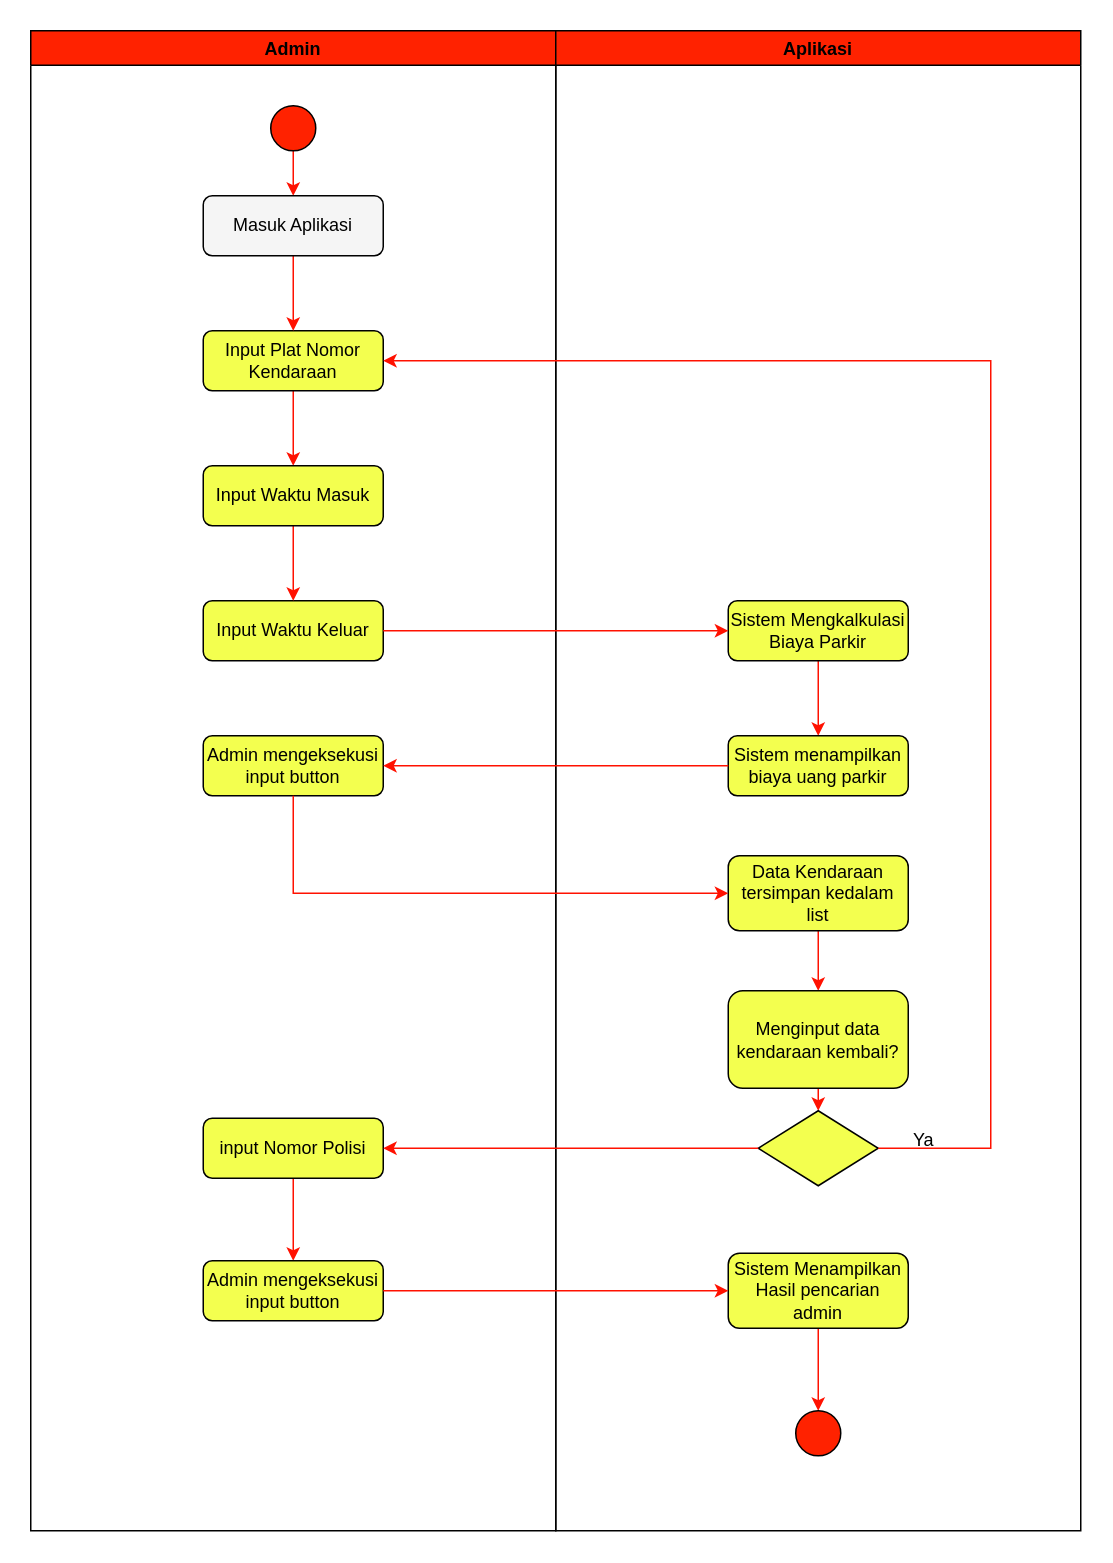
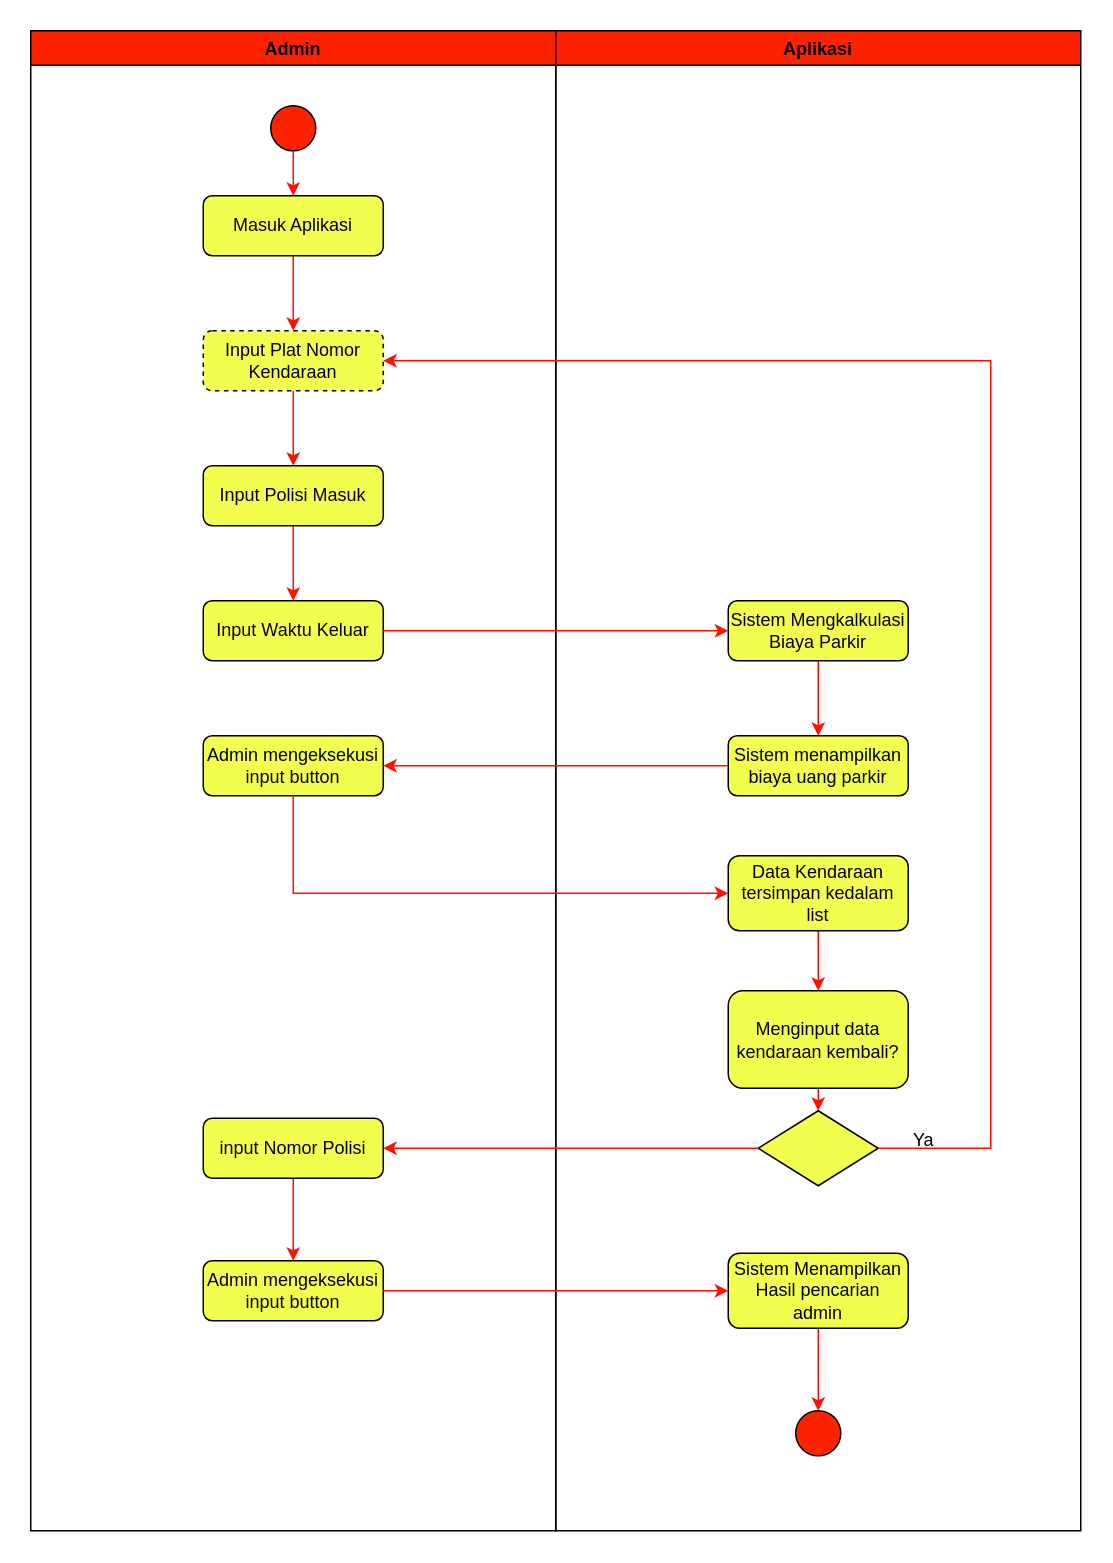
  <mxCell id="0" />
  <mxCell id="1" parent="0" />
  <mxCell id="2" value="Admin" style="swimlane;fillColor=#FF2200;swimlaneFillColor=none;" vertex="1" parent="1"><mxGeometry x="20" y="20" width="350" height="1000" as="geometry" /></mxCell>
  <mxCell id="3" style="edgeStyle=orthogonalEdgeStyle;rounded=0;orthogonalLoop=1;jettySize=auto;html=1;exitX=0.5;exitY=1;exitDx=0;exitDy=0;entryX=0.5;entryY=0;entryDx=0;entryDy=0;strokeColor=#FF1100;" edge="1" parent="2" source="4" target="11"><mxGeometry relative="1" as="geometry" /></mxCell>
  <mxCell id="4" value="" style="ellipse;whiteSpace=wrap;html=1;aspect=fixed;fillColor=#FF2200;" vertex="1" parent="2"><mxGeometry x="160" y="50" width="30" height="30" as="geometry" /></mxCell>
  <mxCell id="5" style="edgeStyle=orthogonalEdgeStyle;rounded=0;orthogonalLoop=1;jettySize=auto;html=1;exitX=0.5;exitY=1;exitDx=0;exitDy=0;entryX=0.5;entryY=0;entryDx=0;entryDy=0;strokeColor=#FF1100;" edge="1" parent="2" source="6" target="9"><mxGeometry relative="1" as="geometry" /></mxCell>
- <mxCell id="6" value="Input Plat Nomor Kendaraan" style="rounded=1;whiteSpace=wrap;html=1;fillColor=#F3FF4F;" vertex="1" parent="2"><mxGeometry x="115" y="200" width="120" height="40" as="geometry" /></mxCell>
+ <mxCell id="6" value="Input Plat Nomor Kendaraan" style="rounded=1;whiteSpace=wrap;html=1;fillColor=#F3FF4F;dashed=1;" vertex="1" parent="2"><mxGeometry x="115" y="200" width="120" height="40" as="geometry" /></mxCell>
  <mxCell id="7" value="Input Waktu Keluar" style="rounded=1;whiteSpace=wrap;html=1;fillColor=#F3FF4F;" vertex="1" parent="2"><mxGeometry x="115" y="380" width="120" height="40" as="geometry" /></mxCell>
  <mxCell id="8" style="edgeStyle=orthogonalEdgeStyle;rounded=0;orthogonalLoop=1;jettySize=auto;html=1;exitX=0.5;exitY=1;exitDx=0;exitDy=0;entryX=0.5;entryY=0;entryDx=0;entryDy=0;strokeColor=#FF1100;" edge="1" parent="2" source="9" target="7"><mxGeometry relative="1" as="geometry" /></mxCell>
- <mxCell id="9" value="Input Waktu Masuk" style="rounded=1;whiteSpace=wrap;html=1;fillColor=#F3FF4F;" vertex="1" parent="2"><mxGeometry x="115" y="290" width="120" height="40" as="geometry" /></mxCell>
+ <mxCell id="9" value="Input Polisi Masuk" style="rounded=1;whiteSpace=wrap;html=1;fillColor=#F3FF4F;" vertex="1" parent="2"><mxGeometry x="115" y="290" width="120" height="40" as="geometry" /></mxCell>
  <mxCell id="10" style="edgeStyle=orthogonalEdgeStyle;rounded=0;orthogonalLoop=1;jettySize=auto;html=1;exitX=0.5;exitY=1;exitDx=0;exitDy=0;entryX=0.5;entryY=0;entryDx=0;entryDy=0;strokeColor=#FF1100;" edge="1" parent="2" source="11" target="6"><mxGeometry relative="1" as="geometry" /></mxCell>
- <mxCell id="11" value="Masuk Aplikasi" style="rounded=1;whiteSpace=wrap;html=1;fillColor=#f5f5f5;" vertex="1" parent="2"><mxGeometry x="115" y="110" width="120" height="40" as="geometry" /></mxCell>
+ <mxCell id="11" value="Masuk Aplikasi" style="rounded=1;whiteSpace=wrap;html=1;fillColor=#F3FF4F;" vertex="1" parent="2"><mxGeometry x="115" y="110" width="120" height="40" as="geometry" /></mxCell>
  <mxCell id="12" value="Admin mengeksekusi input button" style="rounded=1;whiteSpace=wrap;html=1;fillColor=#F3FF4F;" vertex="1" parent="2"><mxGeometry x="115" y="470" width="120" height="40" as="geometry" /></mxCell>
  <mxCell id="13" style="edgeStyle=orthogonalEdgeStyle;rounded=0;orthogonalLoop=1;jettySize=auto;html=1;exitX=0.5;exitY=1;exitDx=0;exitDy=0;entryX=0.5;entryY=0;entryDx=0;entryDy=0;strokeColor=#FF1100;" edge="1" parent="2" source="14" target="15"><mxGeometry relative="1" as="geometry" /></mxCell>
  <mxCell id="14" value="input Nomor Polisi" style="rounded=1;whiteSpace=wrap;html=1;fillColor=#F3FF4F;" vertex="1" parent="2"><mxGeometry x="115" y="725" width="120" height="40" as="geometry" /></mxCell>
  <mxCell id="15" value="Admin mengeksekusi input button" style="rounded=1;whiteSpace=wrap;html=1;fillColor=#F3FF4F;" vertex="1" parent="2"><mxGeometry x="115" y="820" width="120" height="40" as="geometry" /></mxCell>
  <mxCell id="16" value="Aplikasi" style="swimlane;fillColor=#FF2200;swimlaneFillColor=none;" vertex="1" parent="1"><mxGeometry x="370" y="20" width="350" height="1000" as="geometry" /></mxCell>
  <mxCell id="17" style="edgeStyle=orthogonalEdgeStyle;rounded=0;orthogonalLoop=1;jettySize=auto;html=1;exitX=0.5;exitY=1;exitDx=0;exitDy=0;strokeColor=#FF1100;" edge="1" parent="16" source="18" target="19"><mxGeometry relative="1" as="geometry" /></mxCell>
  <mxCell id="18" value="Sistem Mengkalkulasi Biaya Parkir" style="rounded=1;whiteSpace=wrap;html=1;fillColor=#F3FF4F;" vertex="1" parent="16"><mxGeometry x="115" y="380" width="120" height="40" as="geometry" /></mxCell>
  <mxCell id="19" value="Sistem menampilkan biaya uang parkir" style="rounded=1;whiteSpace=wrap;html=1;fillColor=#F3FF4F;" vertex="1" parent="16"><mxGeometry x="115" y="470" width="120" height="40" as="geometry" /></mxCell>
  <mxCell id="20" style="edgeStyle=orthogonalEdgeStyle;rounded=0;orthogonalLoop=1;jettySize=auto;html=1;exitX=0.5;exitY=1;exitDx=0;exitDy=0;entryX=0.5;entryY=0;entryDx=0;entryDy=0;strokeColor=#FF1100;" edge="1" parent="16" source="21" target="23"><mxGeometry relative="1" as="geometry" /></mxCell>
  <mxCell id="21" value="Data Kendaraan tersimpan kedalam list" style="rounded=1;whiteSpace=wrap;html=1;fillColor=#F3FF4F;" vertex="1" parent="16"><mxGeometry x="115" y="550" width="120" height="50" as="geometry" /></mxCell>
  <mxCell id="22" style="edgeStyle=orthogonalEdgeStyle;rounded=0;orthogonalLoop=1;jettySize=auto;html=1;exitX=0.5;exitY=1;exitDx=0;exitDy=0;entryX=0.5;entryY=0;entryDx=0;entryDy=0;strokeColor=#FF1100;" edge="1" parent="16" source="23" target="24"><mxGeometry relative="1" as="geometry" /></mxCell>
  <mxCell id="23" value="Menginput data kendaraan kembali?" style="rounded=1;whiteSpace=wrap;html=1;fillColor=#F3FF4F;" vertex="1" parent="16"><mxGeometry x="115" y="640" width="120" height="65" as="geometry" /></mxCell>
  <mxCell id="24" value="" style="rhombus;whiteSpace=wrap;html=1;fillColor=#F3FF4F;" vertex="1" parent="16"><mxGeometry x="135" y="720" width="80" height="50" as="geometry" /></mxCell>
  <mxCell id="25" value="Ya" style="text;html=1;resizable=0;autosize=1;align=center;verticalAlign=middle;points=[];fillColor=none;strokeColor=none;rounded=0;" vertex="1" parent="16"><mxGeometry x="230" y="730" width="30" height="20" as="geometry" /></mxCell>
  <mxCell id="26" style="edgeStyle=orthogonalEdgeStyle;rounded=0;orthogonalLoop=1;jettySize=auto;html=1;exitX=0.5;exitY=1;exitDx=0;exitDy=0;entryX=0.5;entryY=0;entryDx=0;entryDy=0;strokeColor=#FF1100;" edge="1" parent="16" source="27" target="28"><mxGeometry relative="1" as="geometry" /></mxCell>
  <mxCell id="27" value="Sistem Menampilkan Hasil pencarian admin" style="rounded=1;whiteSpace=wrap;html=1;fillColor=#F3FF4F;" vertex="1" parent="16"><mxGeometry x="115" y="815" width="120" height="50" as="geometry" /></mxCell>
  <mxCell id="28" value="" style="ellipse;whiteSpace=wrap;html=1;aspect=fixed;fillColor=#FF2200;" vertex="1" parent="16"><mxGeometry x="160" y="920" width="30" height="30" as="geometry" /></mxCell>
  <mxCell id="29" style="edgeStyle=orthogonalEdgeStyle;rounded=0;orthogonalLoop=1;jettySize=auto;html=1;exitX=1;exitY=0.5;exitDx=0;exitDy=0;entryX=0;entryY=0.5;entryDx=0;entryDy=0;strokeColor=#FF1100;" edge="1" parent="1" source="7" target="18"><mxGeometry relative="1" as="geometry" /></mxCell>
  <mxCell id="30" style="edgeStyle=orthogonalEdgeStyle;rounded=0;orthogonalLoop=1;jettySize=auto;html=1;exitX=0;exitY=0.5;exitDx=0;exitDy=0;entryX=1;entryY=0.5;entryDx=0;entryDy=0;strokeColor=#FF1100;" edge="1" parent="1" source="19" target="12"><mxGeometry relative="1" as="geometry" /></mxCell>
  <mxCell id="31" style="edgeStyle=orthogonalEdgeStyle;rounded=0;orthogonalLoop=1;jettySize=auto;html=1;exitX=0.5;exitY=1;exitDx=0;exitDy=0;entryX=0;entryY=0.5;entryDx=0;entryDy=0;strokeColor=#FF1100;" edge="1" parent="1" source="12" target="21"><mxGeometry relative="1" as="geometry" /></mxCell>
  <mxCell id="32" style="edgeStyle=orthogonalEdgeStyle;rounded=0;orthogonalLoop=1;jettySize=auto;html=1;exitX=1;exitY=0.5;exitDx=0;exitDy=0;entryX=1;entryY=0.5;entryDx=0;entryDy=0;strokeColor=#FF1100;" edge="1" parent="1" source="24" target="6"><mxGeometry relative="1" as="geometry"><Array as="points"><mxPoint x="660" y="765" /><mxPoint x="660" y="240" /></Array></mxGeometry></mxCell>
  <mxCell id="33" style="edgeStyle=orthogonalEdgeStyle;rounded=0;orthogonalLoop=1;jettySize=auto;html=1;exitX=0;exitY=0.5;exitDx=0;exitDy=0;strokeColor=#FF1100;entryX=1;entryY=0.5;entryDx=0;entryDy=0;" edge="1" parent="1" source="24" target="14"><mxGeometry relative="1" as="geometry"><mxPoint x="290" y="765" as="targetPoint" /></mxGeometry></mxCell>
  <mxCell id="34" style="edgeStyle=orthogonalEdgeStyle;rounded=0;orthogonalLoop=1;jettySize=auto;html=1;exitX=1;exitY=0.5;exitDx=0;exitDy=0;entryX=0;entryY=0.5;entryDx=0;entryDy=0;strokeColor=#FF1100;" edge="1" parent="1" source="15" target="27"><mxGeometry relative="1" as="geometry" /></mxCell>
